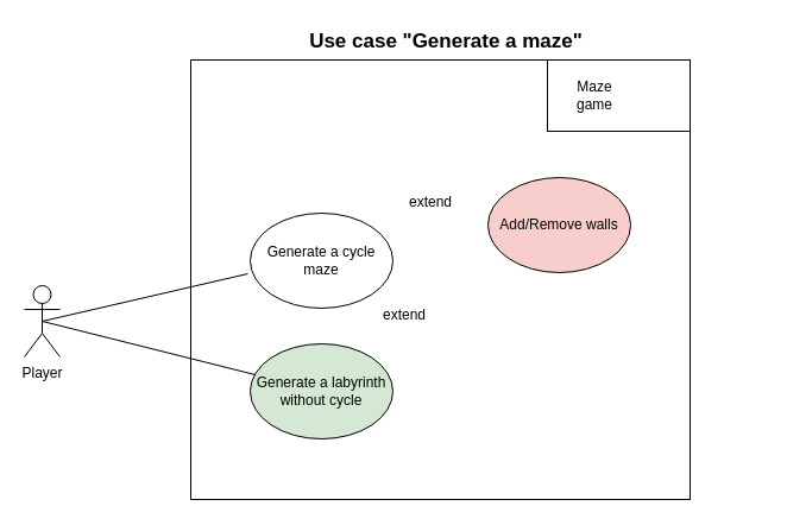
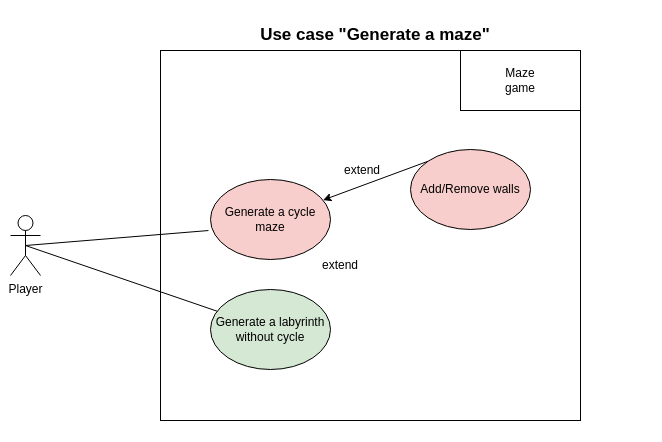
  <mxCell id="0" />
  <mxCell id="1" parent="0" />
  <mxCell id="2" value="" style="rounded=0;whiteSpace=wrap;html=1;" parent="1" vertex="1"><mxGeometry x="160" y="50" width="420" height="370" as="geometry" /></mxCell>
- <mxCell id="3" value="Player" style="shape=umlActor;verticalLabelPosition=bottom;verticalAlign=top;html=1;outlineConnect=0;" parent="1" vertex="1"><mxGeometry x="20" y="240" width="30" height="60" as="geometry" /></mxCell>
+ <mxCell id="3" value="Player" style="shape=umlActor;verticalLabelPosition=bottom;verticalAlign=top;html=1;outlineConnect=0;" parent="1" vertex="1"><mxGeometry x="10" y="215" width="30" height="60" as="geometry" /></mxCell>
  <mxCell id="4" value="" style="rounded=0;whiteSpace=wrap;html=1;" parent="1" vertex="1"><mxGeometry x="460" y="50" width="120" height="60" as="geometry" /></mxCell>
- <mxCell id="5" value="Maze game" style="text;html=1;strokeColor=none;fillColor=none;align=center;verticalAlign=middle;whiteSpace=wrap;rounded=0;" parent="1" vertex="1"><mxGeometry x="470" y="65" width="60" height="30" as="geometry" /></mxCell>
- <mxCell id="6" value="Generate a cycle maze" style="ellipse;whiteSpace=wrap;html=1;" parent="1" vertex="1"><mxGeometry x="210" y="179" width="120" height="80" as="geometry" /></mxCell>
+ <mxCell id="5" value="Maze game" style="text;html=1;strokeColor=none;fillColor=none;align=center;verticalAlign=middle;whiteSpace=wrap;rounded=0;" parent="1" vertex="1"><mxGeometry x="490" y="65" width="60" height="30" as="geometry" /></mxCell>
+ <mxCell id="6" value="Generate a cycle maze" style="ellipse;whiteSpace=wrap;html=1;fillColor=#f8cecc;" parent="1" vertex="1"><mxGeometry x="210" y="179" width="120" height="80" as="geometry" /></mxCell>
  <mxCell id="7" value="Use case &quot;Generate a maze&quot;" style="text;html=1;strokeColor=none;fillColor=none;align=center;verticalAlign=middle;whiteSpace=wrap;rounded=0;fontStyle=1;fontSize=17;" parent="1" vertex="1"><mxGeometry x="110" y="20" width="530" height="30" as="geometry" /></mxCell>
  <mxCell id="8" value="" style="endArrow=none;html=1;rounded=0;fontSize=17;entryX=-0.017;entryY=0.638;entryDx=0;entryDy=0;entryPerimeter=0;exitX=0.5;exitY=0.5;exitDx=0;exitDy=0;exitPerimeter=0;" parent="1" source="3" target="6" edge="1"><mxGeometry width="50" height="50" relative="1" as="geometry"><mxPoint x="0" y="410" as="sourcePoint" /><mxPoint x="50" y="350" as="targetPoint" /></mxGeometry></mxCell>
  <mxCell id="9" value="Add/Remove walls" style="ellipse;whiteSpace=wrap;html=1;fontSize=12;fillColor=#f8cecc;" parent="1" vertex="1"><mxGeometry x="410" y="149" width="120" height="80" as="geometry" /></mxCell>
  <mxCell id="10" value="Generate a labyrinth without cycle" style="ellipse;whiteSpace=wrap;html=1;fontSize=12;fillColor=#d5e8d4;" parent="1" vertex="1"><mxGeometry x="210" y="289" width="120" height="80" as="geometry" /></mxCell>
+ <mxCell id="11" value="" style="endArrow=classic;html=1;rounded=0;fontSize=12;exitX=0;exitY=0;exitDx=0;exitDy=0;" parent="1" source="9" target="6" edge="1"><mxGeometry width="50" height="50" relative="1" as="geometry"><mxPoint x="320" y="250" as="sourcePoint" /><mxPoint x="370" y="200" as="targetPoint" /></mxGeometry></mxCell>
  <mxCell id="12" value="" style="endArrow=none;html=1;rounded=0;fontSize=17;exitX=0.5;exitY=0.5;exitDx=0;exitDy=0;exitPerimeter=0;" parent="1" source="3" target="10" edge="1"><mxGeometry width="50" height="50" relative="1" as="geometry"><mxPoint x="10" y="420" as="sourcePoint" /><mxPoint x="218" y="311" as="targetPoint" /></mxGeometry></mxCell>
  <mxCell id="13" value="extend" style="text;html=1;strokeColor=none;fillColor=none;align=center;verticalAlign=middle;whiteSpace=wrap;rounded=0;fontSize=12;" parent="1" vertex="1"><mxGeometry x="332" y="155" width="60" height="30" as="geometry" /></mxCell>
  <mxCell id="14" value="extend" style="text;html=1;strokeColor=none;fillColor=none;align=center;verticalAlign=middle;whiteSpace=wrap;rounded=0;fontSize=12;" parent="1" vertex="1"><mxGeometry x="310" y="250" width="60" height="30" as="geometry" /></mxCell>
